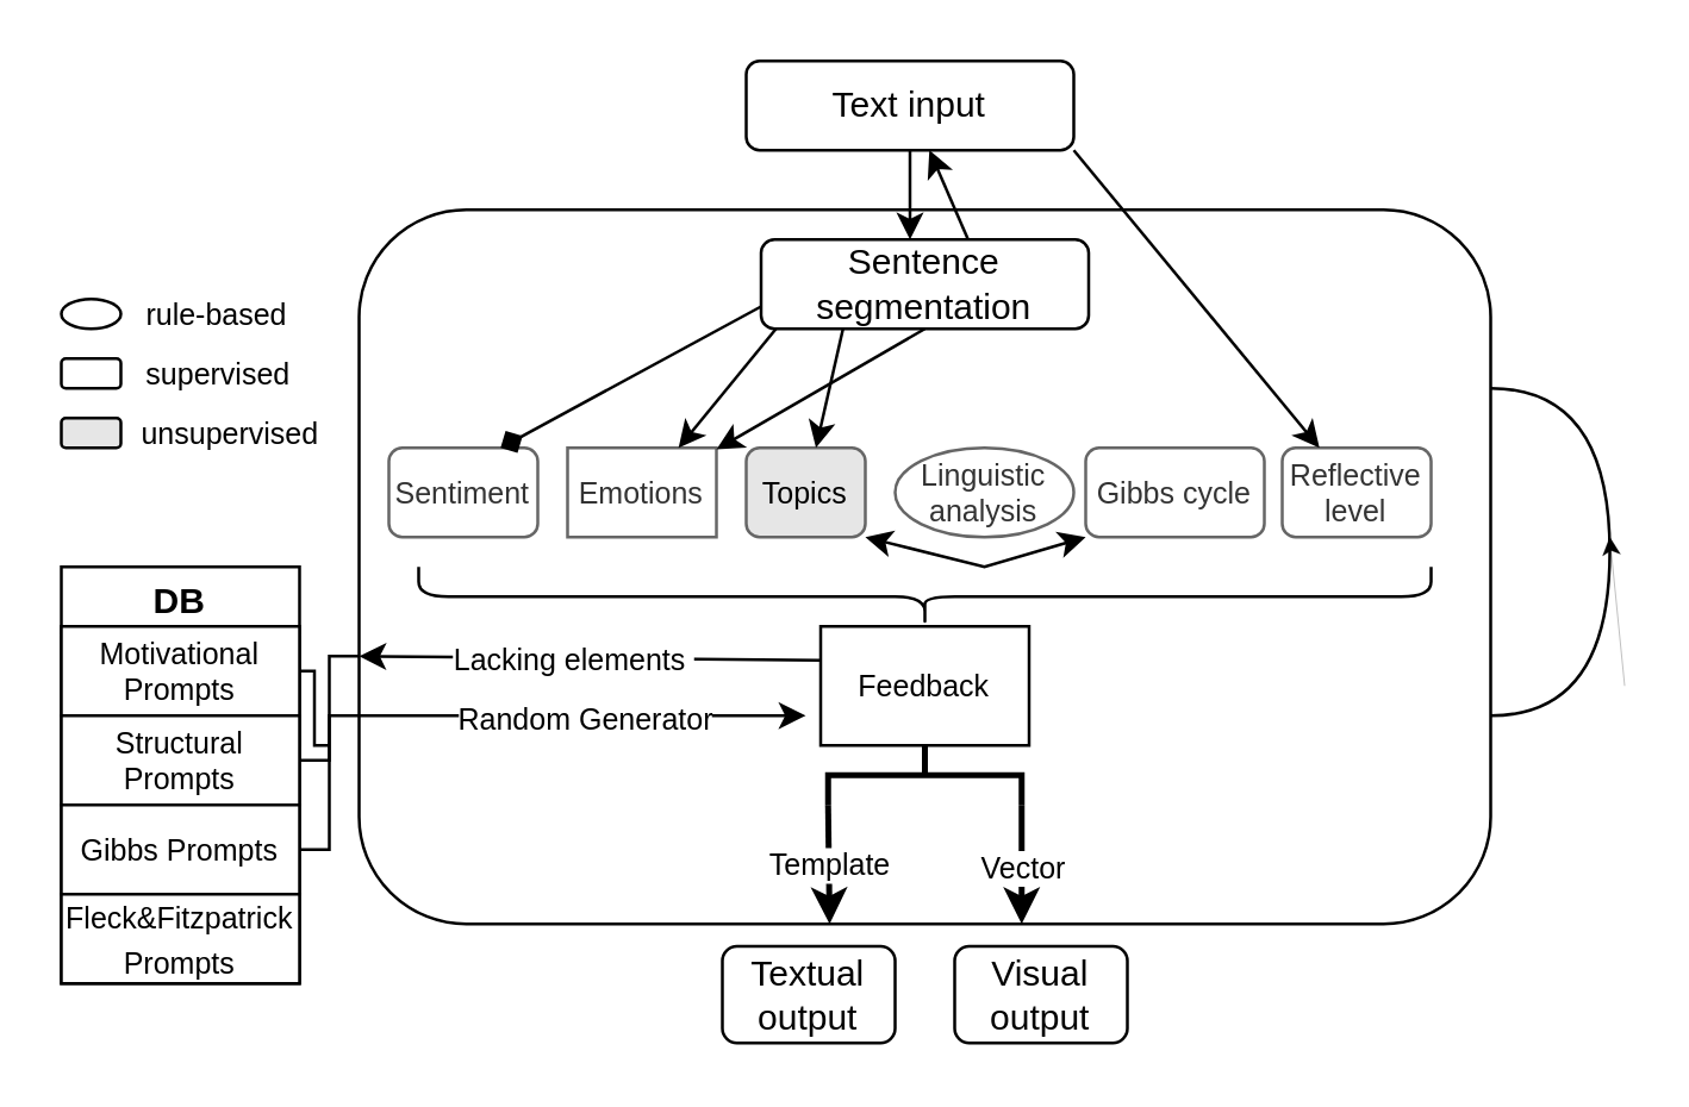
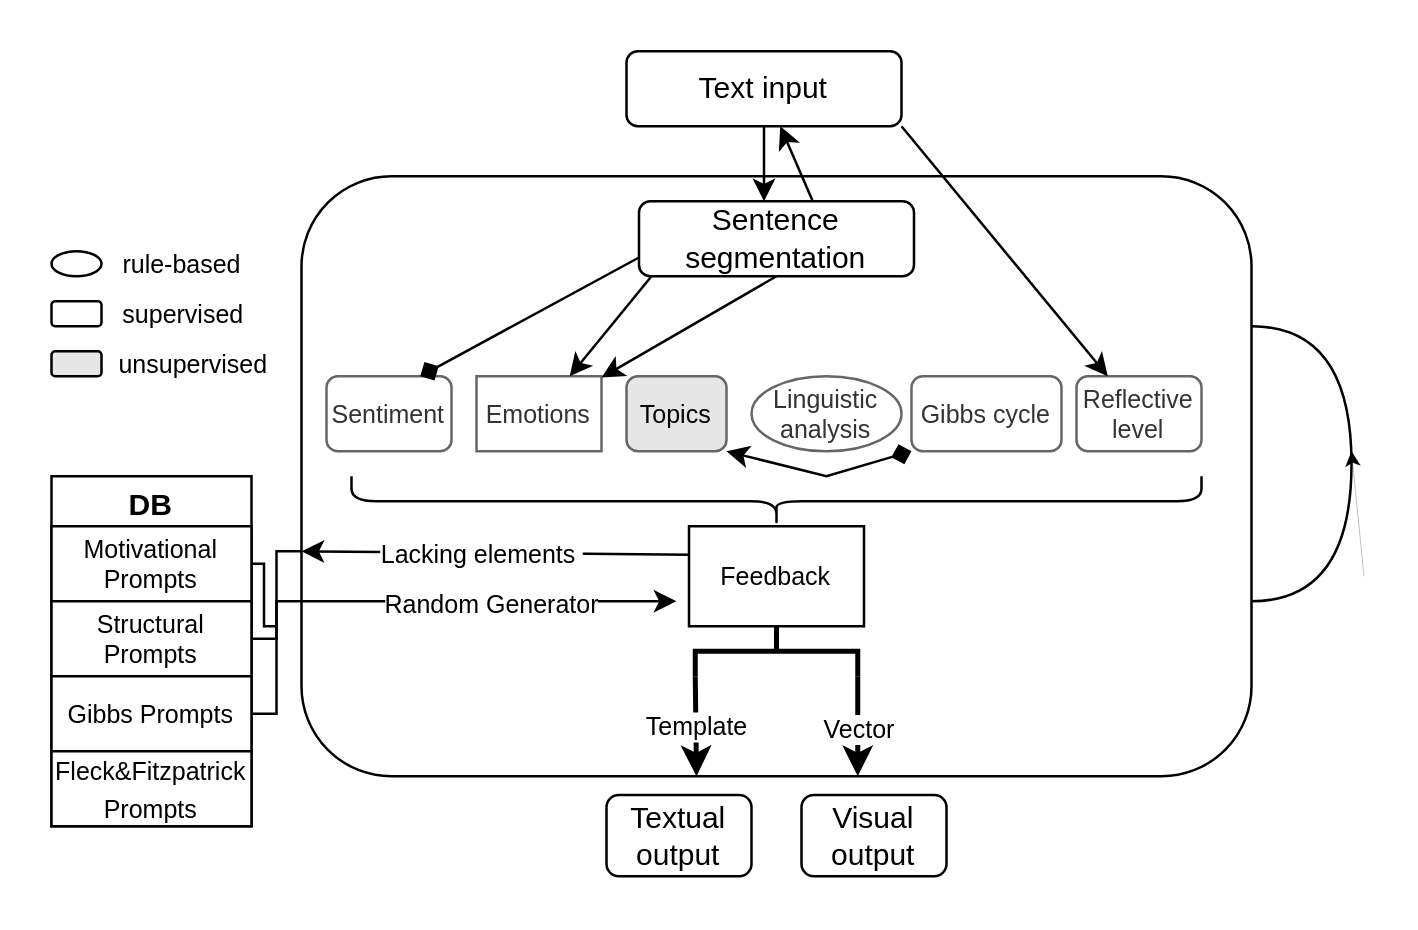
  <mxCell id="0" />
  <mxCell id="1" parent="0" />
  <mxCell id="2" value="" style="rounded=1;whiteSpace=wrap;html=1;" parent="1" vertex="1"><mxGeometry x="120" y="70" width="380" height="240" as="geometry" /></mxCell>
  <mxCell id="3" value="Sentiment" style="rounded=1;whiteSpace=wrap;html=1;fontSize=10;fillColor=#FFFFFF;fontColor=#333333;strokeColor=#666666;" parent="1" vertex="1"><mxGeometry x="130" y="150" width="50" height="30" as="geometry" /></mxCell>
  <mxCell id="4" value="Emotions" style="whiteSpace=wrap;html=1;fontSize=10;fillColor=#FFFFFF;fontColor=#333333;strokeColor=#666666;rounded=0;" parent="1" vertex="1"><mxGeometry x="190" y="150" width="50" height="30" as="geometry" /></mxCell>
  <mxCell id="5" value="Topics" style="rounded=1;whiteSpace=wrap;html=1;fontSize=10;fillColor=#E6E6E6;fillStyle=solid;strokeColor=#666666;" parent="1" vertex="1"><mxGeometry x="250" y="150" width="40" height="30" as="geometry" /></mxCell>
  <mxCell id="6" value="Reflective level" style="rounded=1;whiteSpace=wrap;html=1;fontSize=10;fillColor=#FFFFFF;fontColor=#333333;strokeColor=#666666;" parent="1" vertex="1"><mxGeometry x="430" y="150" width="50" height="30" as="geometry" /></mxCell>
  <mxCell id="7" value="Gibbs cycle" style="rounded=1;whiteSpace=wrap;html=1;fontSize=10;fillColor=#FFFFFF;fontColor=#333333;strokeColor=#666666;" parent="1" vertex="1"><mxGeometry x="364" y="150" width="60" height="30" as="geometry" /></mxCell>
  <mxCell id="8" value="Linguistic analysis" style="ellipse;whiteSpace=wrap;html=1;fontSize=10;fillColor=#FFFFFF;strokeColor=#666666;fontColor=#333333;" parent="1" vertex="1"><mxGeometry x="300" y="150" width="60" height="30" as="geometry" /></mxCell>
  <mxCell id="9" value="Text input" style="rounded=1;whiteSpace=wrap;html=1;" vertex="1" parent="1"><mxGeometry x="250" y="20" width="110" height="30" as="geometry" /></mxCell>
  <mxCell id="10" value="" style="endArrow=classic;html=1;rounded=0;exitX=0.75;exitY=1;exitDx=0;exitDy=0;" edge="1" parent="1" source="15" target="9"><mxGeometry width="50" height="50" relative="1" as="geometry"><mxPoint x="340" y="170" as="sourcePoint" /><mxPoint x="390" y="120" as="targetPoint" /></mxGeometry></mxCell>
  <mxCell id="11" value="" style="endArrow=classic;html=1;rounded=0;entryX=0.25;entryY=0;entryDx=0;entryDy=0;" edge="1" parent="1" target="6"><mxGeometry width="50" height="50" relative="1" as="geometry"><mxPoint x="360" y="50" as="sourcePoint" /><mxPoint x="390" y="120" as="targetPoint" /></mxGeometry></mxCell>
- <mxCell id="12" value="" style="endArrow=classic;html=1;rounded=0;exitX=0.25;exitY=1;exitDx=0;exitDy=0;" edge="1" parent="1" source="15" target="5"><mxGeometry width="50" height="50" relative="1" as="geometry"><mxPoint x="340" y="170" as="sourcePoint" /><mxPoint x="390" y="120" as="targetPoint" /></mxGeometry></mxCell>
  <mxCell id="13" value="" style="endArrow=classic;html=1;rounded=0;" edge="1" parent="1" target="4"><mxGeometry width="50" height="50" relative="1" as="geometry"><mxPoint x="260" y="110" as="sourcePoint" /><mxPoint x="390" y="120" as="targetPoint" /></mxGeometry></mxCell>
  <mxCell id="14" value="" style="endArrow=diamond;html=1;rounded=0;exitX=0;exitY=0.75;exitDx=0;exitDy=0;entryX=0.75;entryY=0;entryDx=0;entryDy=0;" edge="1" parent="1" source="15" target="3"><mxGeometry width="50" height="50" relative="1" as="geometry"><mxPoint x="340" y="170" as="sourcePoint" /><mxPoint x="390" y="120" as="targetPoint" /></mxGeometry></mxCell>
  <mxCell id="15" value="Sentence segmentation" style="rounded=1;whiteSpace=wrap;html=1;" parent="1" vertex="1"><mxGeometry x="255" y="80" width="110" height="30" as="geometry" /></mxCell>
  <mxCell id="16" value="" style="endArrow=classic;html=1;rounded=0;exitX=0.5;exitY=1;exitDx=0;exitDy=0;" edge="1" parent="1" source="15" target="4"><mxGeometry width="50" height="50" relative="1" as="geometry"><mxPoint x="340" y="170" as="sourcePoint" /><mxPoint x="390" y="120" as="targetPoint" /></mxGeometry></mxCell>
  <mxCell id="17" value="" style="endArrow=classic;html=1;rounded=0;exitX=0.5;exitY=1;exitDx=0;exitDy=0;" edge="1" parent="1" source="9"><mxGeometry width="50" height="50" relative="1" as="geometry"><mxPoint x="320" y="190" as="sourcePoint" /><mxPoint x="305" y="80" as="targetPoint" /></mxGeometry></mxCell>
- <mxCell id="18" value="" style="endArrow=classic;startArrow=classic;html=1;rounded=0;exitX=1;exitY=1;exitDx=0;exitDy=0;entryX=0;entryY=1;entryDx=0;entryDy=0;" edge="1" parent="1" source="5" target="7"><mxGeometry width="50" height="50" relative="1" as="geometry"><mxPoint x="240" y="260" as="sourcePoint" /><mxPoint x="290" y="210" as="targetPoint" /><Array as="points"><mxPoint x="330" y="190" /></Array></mxGeometry></mxCell>
+ <mxCell id="18" value="" style="endArrow=diamond;startArrow=classic;html=1;rounded=0;exitX=1;exitY=1;exitDx=0;exitDy=0;entryX=0;entryY=1;entryDx=0;entryDy=0;" edge="1" parent="1" source="5" target="7"><mxGeometry width="50" height="50" relative="1" as="geometry"><mxPoint x="240" y="260" as="sourcePoint" /><mxPoint x="290" y="210" as="targetPoint" /><Array as="points"><mxPoint x="330" y="190" /></Array></mxGeometry></mxCell>
  <mxCell id="19" value="" style="shape=curlyBracket;whiteSpace=wrap;html=1;rounded=1;labelPosition=left;verticalLabelPosition=middle;align=right;verticalAlign=middle;direction=north;" vertex="1" parent="1"><mxGeometry x="140" y="190" width="340" height="20" as="geometry" /></mxCell>
  <mxCell id="20" style="edgeStyle=elbowEdgeStyle;rounded=0;orthogonalLoop=1;jettySize=auto;html=1;startArrow=none;endArrow=none;exitX=1;exitY=0.5;exitDx=0;exitDy=0;" edge="1" parent="1" source="30"><mxGeometry relative="1" as="geometry"><mxPoint x="110" y="250" as="targetPoint" /></mxGeometry></mxCell>
  <mxCell id="21" style="edgeStyle=elbowEdgeStyle;rounded=0;orthogonalLoop=1;jettySize=auto;html=1;startArrow=none;endArrow=none;" edge="1" parent="1" source="32"><mxGeometry relative="1" as="geometry"><mxPoint x="120" y="240" as="targetPoint" /></mxGeometry></mxCell>
  <mxCell id="22" value="" style="edgeStyle=elbowEdgeStyle;rounded=0;orthogonalLoop=1;jettySize=auto;html=1;elbow=horizontal;startArrow=none;endArrow=none;" edge="1" parent="1" source="33"><mxGeometry relative="1" as="geometry"><mxPoint x="120" y="220" as="targetPoint" /></mxGeometry></mxCell>
  <mxCell id="23" value="" style="endArrow=classic;html=1;rounded=0;" edge="1" parent="1"><mxGeometry relative="1" as="geometry"><mxPoint x="180" y="277.5" as="sourcePoint" /><mxPoint x="180" y="277.5" as="targetPoint" /></mxGeometry></mxCell>
  <mxCell id="24" value="" style="endArrow=classic;html=1;rounded=0;exitX=0.009;exitY=0.406;exitDx=0;exitDy=0;exitPerimeter=0;" edge="1" parent="1"><mxGeometry relative="1" as="geometry"><mxPoint x="275.63" y="221.36" as="sourcePoint" /><mxPoint x="120" y="220" as="targetPoint" /></mxGeometry></mxCell>
  <mxCell id="25" value="&lt;font style=&quot;font-size: 10px;&quot;&gt;Lacking elements&amp;nbsp;&lt;/font&gt;" style="edgeLabel;html=1;align=center;verticalAlign=middle;resizable=0;points=[];fontSize=10;" vertex="1" connectable="0" parent="24"><mxGeometry x="0.075" relative="1" as="geometry"><mxPoint as="offset" /></mxGeometry></mxCell>
  <mxCell id="26" value="Feedback" style="rounded=0;whiteSpace=wrap;html=1;fontSize=10;" vertex="1" parent="1"><mxGeometry x="275" y="210" width="70" height="40" as="geometry" /></mxCell>
  <mxCell id="27" value="" style="endArrow=classic;html=1;rounded=0;" edge="1" parent="1"><mxGeometry relative="1" as="geometry"><mxPoint x="120" y="240" as="sourcePoint" /><mxPoint x="270" y="240" as="targetPoint" /></mxGeometry></mxCell>
  <mxCell id="28" value="Random Generator" style="edgeLabel;resizable=0;html=1;align=center;verticalAlign=middle;fontSize=10;" connectable="0" vertex="1" parent="27"><mxGeometry relative="1" as="geometry" /></mxCell>
  <mxCell id="29" value="DB" style="swimlane;whiteSpace=wrap;html=1;" vertex="1" parent="1"><mxGeometry x="20" y="190" width="80" height="140" as="geometry" /></mxCell>
  <mxCell id="30" value="Motivational Prompts" style="whiteSpace=wrap;html=1;align=center;verticalAlign=middle;treeFolding=1;treeMoving=1;newEdgeStyle={&quot;edgeStyle&quot;:&quot;elbowEdgeStyle&quot;,&quot;startArrow&quot;:&quot;none&quot;,&quot;endArrow&quot;:&quot;none&quot;};fontSize=10;" vertex="1" parent="29"><mxGeometry y="20" width="80" height="30" as="geometry" /></mxCell>
  <mxCell id="31" style="edgeStyle=elbowEdgeStyle;rounded=0;orthogonalLoop=1;jettySize=auto;html=1;startArrow=none;endArrow=none;exitX=1;exitY=1;exitDx=0;exitDy=0;" edge="1" parent="29" source="30" target="30"><mxGeometry relative="1" as="geometry"><Array as="points"><mxPoint x="70" y="60" /></Array></mxGeometry></mxCell>
  <mxCell id="32" value="Structural Prompts" style="whiteSpace=wrap;html=1;align=center;verticalAlign=middle;treeFolding=1;treeMoving=1;newEdgeStyle={&quot;edgeStyle&quot;:&quot;elbowEdgeStyle&quot;,&quot;startArrow&quot;:&quot;none&quot;,&quot;endArrow&quot;:&quot;none&quot;};fontSize=10;" vertex="1" parent="29"><mxGeometry y="50" width="80" height="30" as="geometry" /></mxCell>
  <mxCell id="33" value="Gibbs Prompts" style="whiteSpace=wrap;html=1;align=center;verticalAlign=middle;treeFolding=1;treeMoving=1;newEdgeStyle={&quot;edgeStyle&quot;:&quot;elbowEdgeStyle&quot;,&quot;startArrow&quot;:&quot;none&quot;,&quot;endArrow&quot;:&quot;none&quot;};fontSize=10;" vertex="1" parent="29"><mxGeometry y="80" width="80" height="30" as="geometry" /></mxCell>
  <mxCell id="34" value="&lt;font style=&quot;font-size: 10px;&quot;&gt;Fleck&amp;amp;Fitzpatrick&lt;/font&gt;&lt;br style=&quot;border-color: var(--border-color); font-size: 10px;&quot;&gt;&lt;span style=&quot;font-size: 10px;&quot;&gt;Prompts&lt;/span&gt;" style="rounded=0;whiteSpace=wrap;html=1;" vertex="1" parent="29"><mxGeometry y="110" width="80" height="30" as="geometry" /></mxCell>
  <mxCell id="35" value="Textual output" style="rounded=1;whiteSpace=wrap;html=1;" vertex="1" parent="1"><mxGeometry x="242" y="317.5" width="58" height="32.5" as="geometry" /></mxCell>
  <mxCell id="36" value="" style="strokeWidth=2;html=1;shape=mxgraph.flowchart.annotation_2;align=left;labelPosition=right;pointerEvents=1;direction=south;" vertex="1" parent="1"><mxGeometry x="277.5" y="250" width="65" height="20" as="geometry" /></mxCell>
  <mxCell id="37" value="" style="endArrow=classic;html=1;rounded=0;exitX=1;exitY=1;exitDx=0;exitDy=0;exitPerimeter=0;strokeWidth=2;" edge="1" parent="1" source="36"><mxGeometry relative="1" as="geometry"><mxPoint x="260" y="260" as="sourcePoint" /><mxPoint x="278" y="310" as="targetPoint" /><Array as="points" /></mxGeometry></mxCell>
  <mxCell id="38" value="Template" style="edgeLabel;resizable=0;html=1;align=center;verticalAlign=middle;fontSize=10;" connectable="0" vertex="1" parent="37"><mxGeometry relative="1" as="geometry" /></mxCell>
  <mxCell id="39" value="" style="endArrow=classic;html=1;rounded=0;exitX=1;exitY=1;exitDx=0;exitDy=0;exitPerimeter=0;spacing=5;spacingLeft=2;strokeWidth=2;" edge="1" parent="1"><mxGeometry relative="1" as="geometry"><mxPoint x="342.5" y="270" as="sourcePoint" /><mxPoint x="342.5" y="310" as="targetPoint" /><Array as="points" /></mxGeometry></mxCell>
  <mxCell id="40" value="Vector" style="edgeLabel;resizable=0;html=1;align=center;verticalAlign=middle;fontSize=10;" connectable="0" vertex="1" parent="39"><mxGeometry relative="1" as="geometry" /></mxCell>
  <mxCell id="41" value="Visual output" style="rounded=1;whiteSpace=wrap;html=1;" vertex="1" parent="1"><mxGeometry x="320" y="317.5" width="58" height="32.5" as="geometry" /></mxCell>
  <mxCell id="42" value="" style="shape=requiredInterface;html=1;verticalLabelPosition=bottom;sketch=0;" vertex="1" parent="1"><mxGeometry x="500" y="130" width="40" height="110" as="geometry" /></mxCell>
  <mxCell id="43" value="" style="endArrow=classic;startArrow=none;html=1;rounded=0;strokeWidth=0;startFill=0;jumpSize=2;shadow=0;" edge="1" parent="1"><mxGeometry width="50" height="50" relative="1" as="geometry"><mxPoint x="545" y="230" as="sourcePoint" /><mxPoint x="540" y="180" as="targetPoint" /></mxGeometry></mxCell>
  <mxCell id="44" value="" style="ellipse;whiteSpace=wrap;html=1;fillColor=#FFFFFF;" vertex="1" parent="1"><mxGeometry x="20" y="100" width="20" height="10" as="geometry" /></mxCell>
  <mxCell id="45" value="" style="rounded=1;whiteSpace=wrap;html=1;fillColor=#FFFFFF;" vertex="1" parent="1"><mxGeometry x="20" y="120" width="20" height="10" as="geometry" /></mxCell>
  <mxCell id="46" value="" style="rounded=1;whiteSpace=wrap;html=1;fillColor=#e6e6e6;" vertex="1" parent="1"><mxGeometry x="20" y="140" width="20" height="10" as="geometry" /></mxCell>
  <mxCell id="47" value="unsupervised" style="text;html=1;strokeColor=none;fillColor=none;align=center;verticalAlign=middle;whiteSpace=wrap;rounded=0;fontSize=10;" vertex="1" parent="1"><mxGeometry x="52.5" y="140" width="47.5" height="10" as="geometry" /></mxCell>
  <mxCell id="48" value="supervised" style="text;html=1;strokeColor=none;fillColor=none;align=center;verticalAlign=middle;whiteSpace=wrap;rounded=0;fontSize=10;" vertex="1" parent="1"><mxGeometry x="57.5" y="120" width="30" height="10" as="geometry" /></mxCell>
  <mxCell id="49" value="rule-based" style="text;html=1;strokeColor=none;fillColor=none;align=center;verticalAlign=middle;whiteSpace=wrap;rounded=0;fontSize=10;" vertex="1" parent="1"><mxGeometry x="45" y="100" width="55" height="10" as="geometry" /></mxCell>
